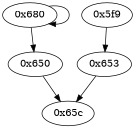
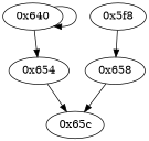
  digraph {
-   "0x658" [opcode="[u'mov']" label="0x653"]
+   "0x658" [opcode="[u'mov']"]
    "0x65c" [opcode="[u'ldr', u'add', u'bl', u'mov', u'pop']"]
-   "0x640" [opcode="[u'and', u'add', u'ldrb', u'cmp', u'b']" label="0x680"]
-   "0x654" [opcode="[u'b']" label="0x650"]
-   "0x5f8" [opcode="[u'push', u'add', u'ldr', u'ldrb', u'cmp', u'b']" label="0x5f9"]
+   "0x640" [opcode="[u'and', u'add', u'ldrb', u'cmp', u'b']"]
+   "0x654" [opcode="[u'b']"]
+   "0x5f8" [opcode="[u'push', u'add', u'ldr', u'ldrb', u'cmp', u'b']"]
    "0x658" -> "0x65c"
    "0x640" -> "0x640"
    "0x640" -> "0x654"
    "0x654" -> "0x65c"
    "0x5f8" -> "0x658"
  }
